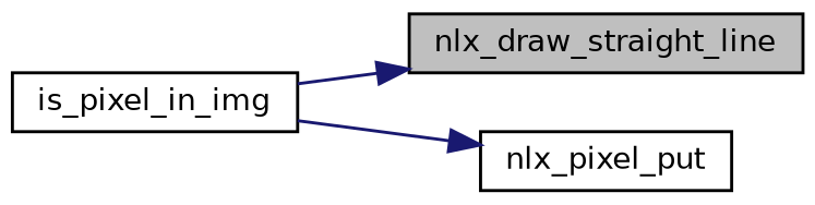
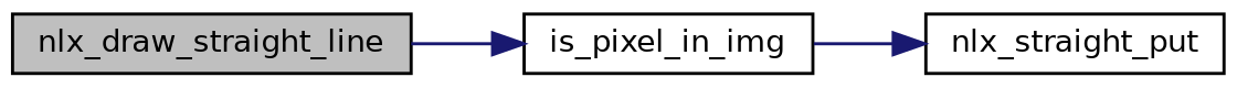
  digraph {
    rankdir=LR
    node [color=black fillcolor=white fontname=Helvetica fontsize=10 shape=record style=filled]
    edge [color=midnightblue fontname=Helvetica fontsize=10 labelfontname=Helvetica labelfontsize=10 style=solid]
    n1 [fillcolor=grey75 fontcolor=black height=0.2 label=nlx_draw_straight_line width=0.4]
    n2 [height=0.2 label=is_pixel_in_img width=0.4]
-   n3 [height=0.2 label=nlx_pixel_put width=0.4]
-   n2 -> n1
+   n3 [height=0.2 label=nlx_straight_put width=0.4]
+   n1 -> n2
    n2 -> n3
  }
